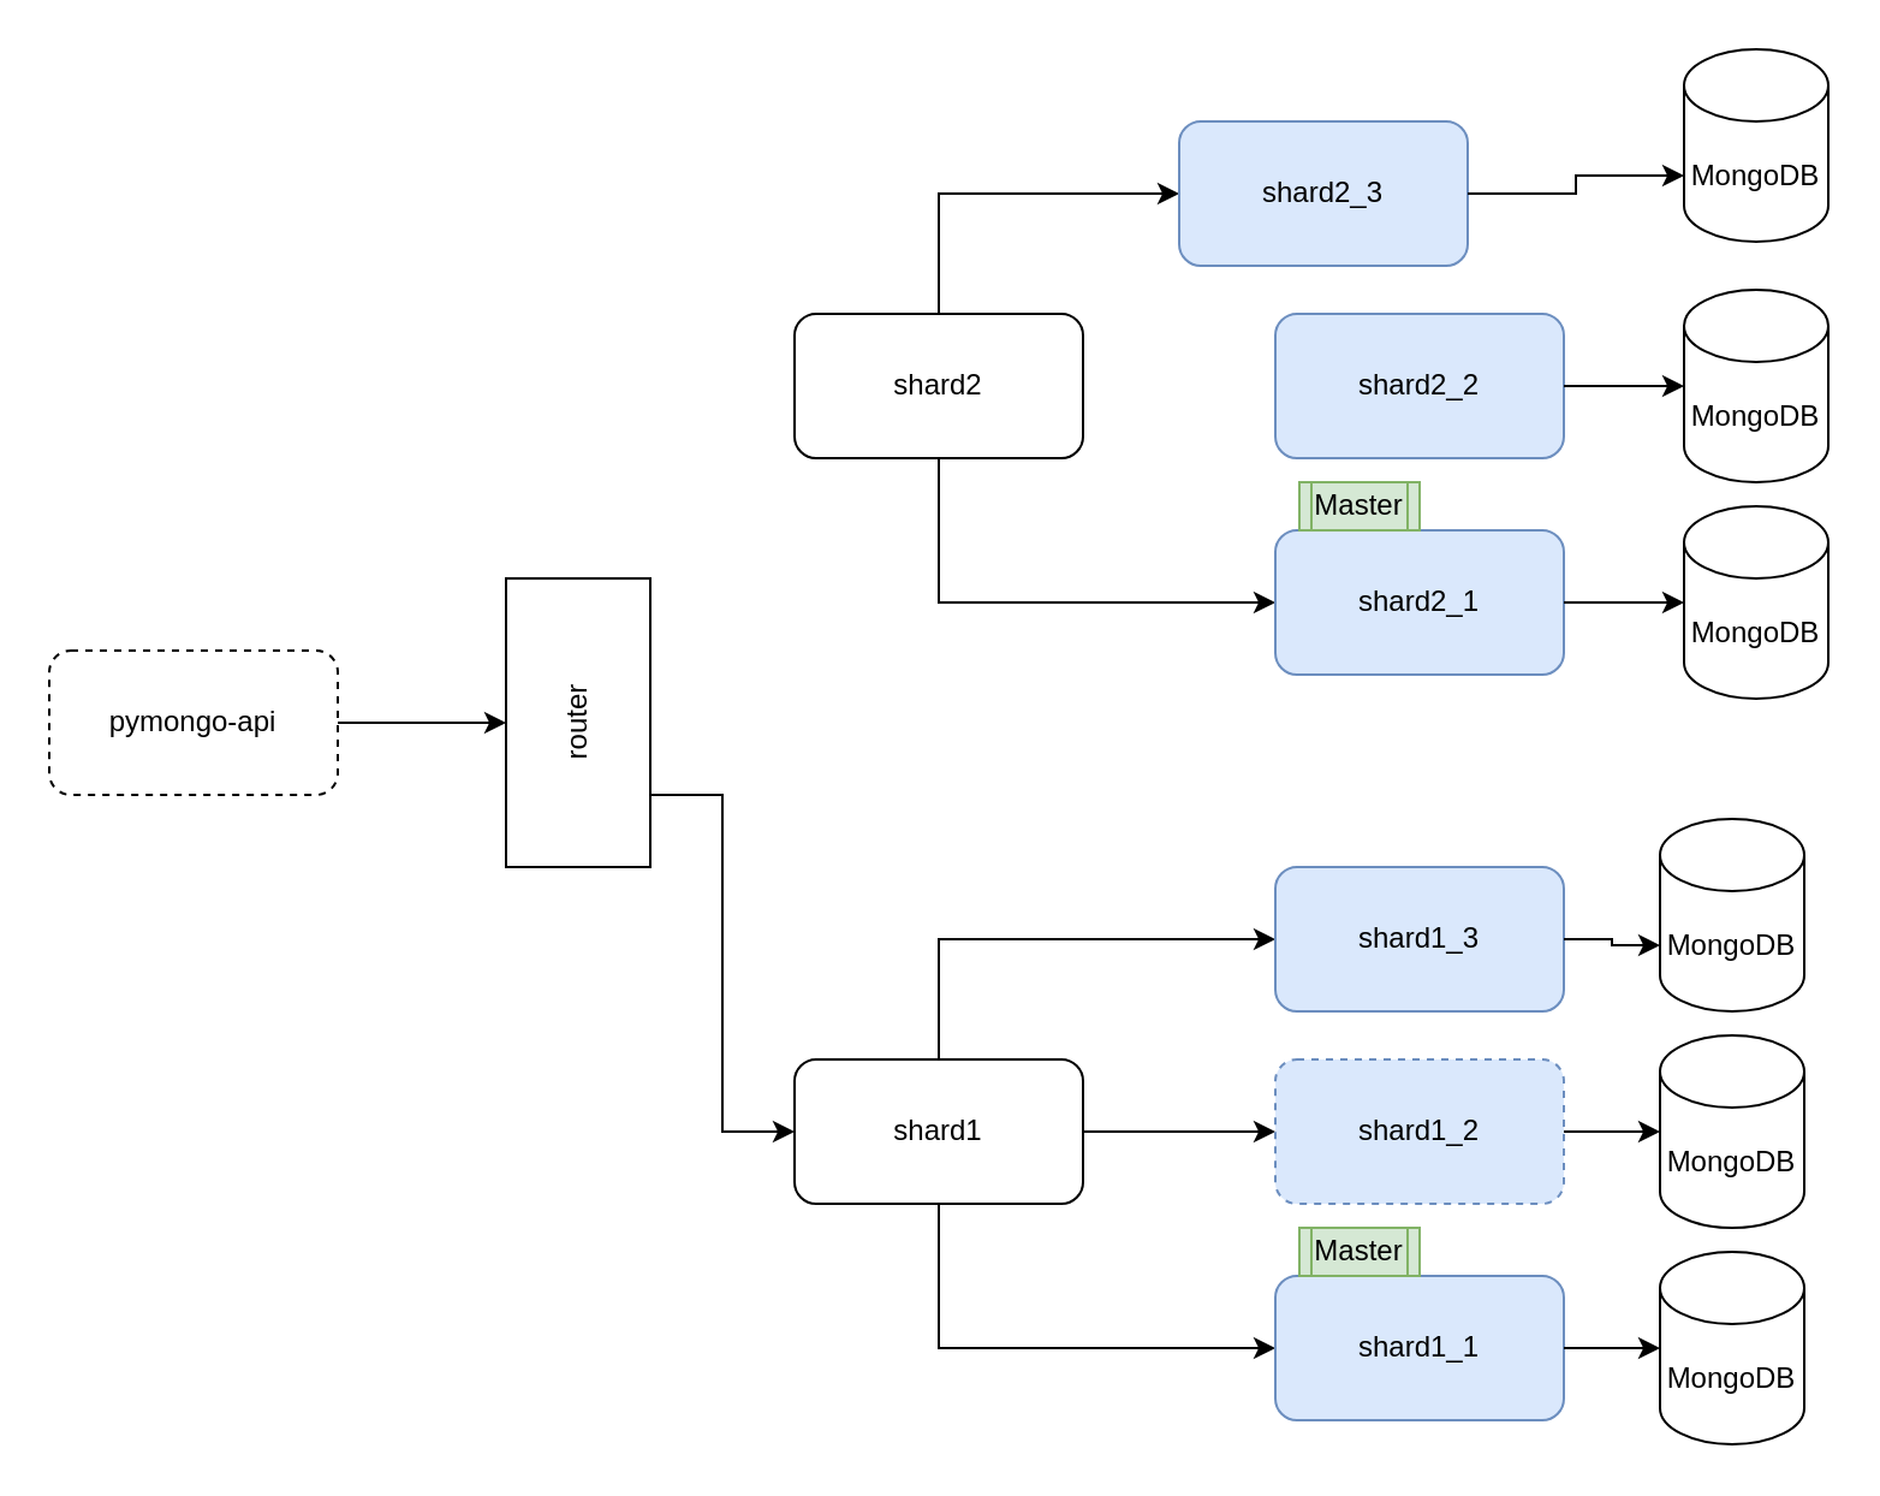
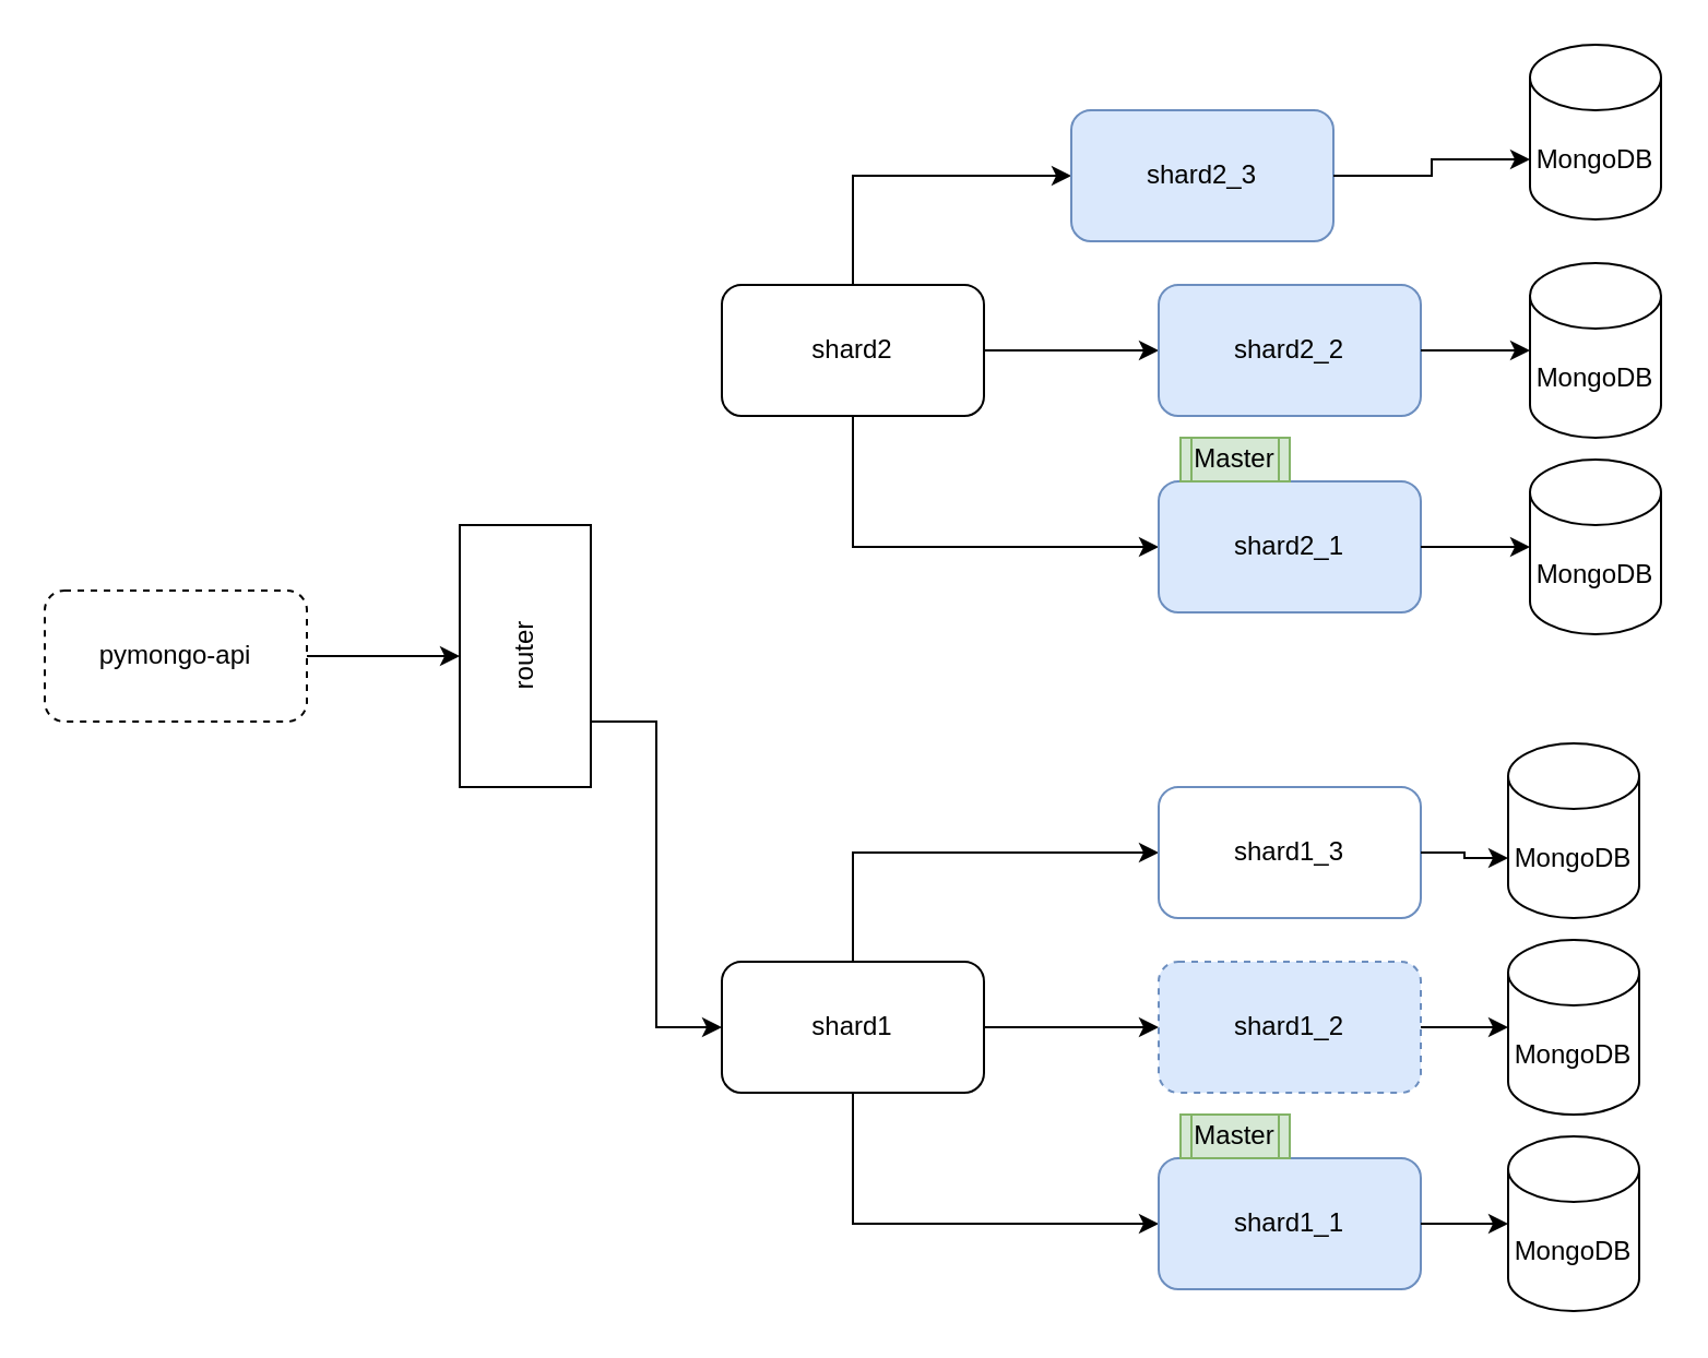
  <mxCell id="0" />
  <mxCell id="1" parent="0" />
  <mxCell id="2" value="MongoDB" style="shape=cylinder3;whiteSpace=wrap;html=1;boundedLbl=1;backgroundOutline=1;size=15;" parent="1" vertex="1"><mxGeometry x="700" y="210" width="60" height="80" as="geometry" /></mxCell>
  <mxCell id="3" style="edgeStyle=orthogonalEdgeStyle;rounded=0;orthogonalLoop=1;jettySize=auto;html=1;entryX=0.5;entryY=0;entryDx=0;entryDy=0;" parent="1" source="4" target="10" edge="1"><mxGeometry relative="1" as="geometry" /></mxCell>
  <mxCell id="4" value="pymongo-api" style="rounded=1;whiteSpace=wrap;html=1;dashed=1;" parent="1" vertex="1"><mxGeometry x="20" y="270" width="120" height="60" as="geometry" /></mxCell>
  <mxCell id="5" style="edgeStyle=orthogonalEdgeStyle;rounded=0;orthogonalLoop=1;jettySize=auto;html=1;" parent="1" source="8" target="11" edge="1"><mxGeometry relative="1" as="geometry" /></mxCell>
  <mxCell id="6" style="edgeStyle=orthogonalEdgeStyle;rounded=0;orthogonalLoop=1;jettySize=auto;html=1;entryX=0;entryY=0.5;entryDx=0;entryDy=0;" parent="1" source="8" target="12" edge="1"><mxGeometry relative="1" as="geometry"><Array as="points"><mxPoint x="390" y="390" /></Array></mxGeometry></mxCell>
  <mxCell id="7" style="edgeStyle=orthogonalEdgeStyle;rounded=0;orthogonalLoop=1;jettySize=auto;html=1;entryX=0;entryY=0.5;entryDx=0;entryDy=0;" parent="1" source="8" target="14" edge="1"><mxGeometry relative="1" as="geometry"><Array as="points"><mxPoint x="390" y="560" /></Array></mxGeometry></mxCell>
  <mxCell id="8" value="shard1" style="rounded=1;whiteSpace=wrap;html=1;" parent="1" vertex="1"><mxGeometry x="330" y="440" width="120" height="60" as="geometry" /></mxCell>
  <mxCell id="9" style="edgeStyle=orthogonalEdgeStyle;rounded=0;orthogonalLoop=1;jettySize=auto;html=1;exitX=0.25;exitY=1;exitDx=0;exitDy=0;entryX=0;entryY=0.5;entryDx=0;entryDy=0;" parent="1" source="10" target="8" edge="1"><mxGeometry relative="1" as="geometry" /></mxCell>
  <mxCell id="10" value="router" style="rounded=0;whiteSpace=wrap;html=1;rotation=-90;" parent="1" vertex="1"><mxGeometry x="180" y="270" width="120" height="60" as="geometry" /></mxCell>
  <mxCell id="11" value="shard1_2" style="rounded=1;whiteSpace=wrap;html=1;fillColor=#dae8fc;strokeColor=#6c8ebf;dashed=1;" parent="1" vertex="1"><mxGeometry x="530" y="440" width="120" height="60" as="geometry" /></mxCell>
- <mxCell id="12" value="shard1_3" style="rounded=1;whiteSpace=wrap;html=1;fillColor=#dae8fc;strokeColor=#6c8ebf;" parent="1" vertex="1"><mxGeometry x="530" y="360" width="120" height="60" as="geometry" /></mxCell>
+ <mxCell id="12" value="shard1_3" style="rounded=1;whiteSpace=wrap;html=1;fillColor=#ffffff;strokeColor=#6c8ebf;" parent="1" vertex="1"><mxGeometry x="530" y="360" width="120" height="60" as="geometry" /></mxCell>
  <mxCell id="13" value="" style="group" parent="1" vertex="1" connectable="0"><mxGeometry x="530" y="510" width="120" height="80" as="geometry" /></mxCell>
  <mxCell id="14" value="shard1_1" style="rounded=1;whiteSpace=wrap;html=1;fillColor=#dae8fc;strokeColor=#6c8ebf;" parent="13" vertex="1"><mxGeometry y="20" width="120" height="60" as="geometry" /></mxCell>
  <mxCell id="15" value="Master" style="shape=process;whiteSpace=wrap;html=1;backgroundOutline=1;fillColor=#d5e8d4;strokeColor=#82b366;" parent="13" vertex="1"><mxGeometry x="10" width="50" height="20" as="geometry" /></mxCell>
+ <mxCell id="16" style="edgeStyle=orthogonalEdgeStyle;rounded=0;orthogonalLoop=1;jettySize=auto;html=1;" parent="1" source="19" target="20" edge="1"><mxGeometry relative="1" as="geometry" /></mxCell>
  <mxCell id="17" style="edgeStyle=orthogonalEdgeStyle;rounded=0;orthogonalLoop=1;jettySize=auto;html=1;entryX=0;entryY=0.5;entryDx=0;entryDy=0;" parent="1" source="19" target="21" edge="1"><mxGeometry relative="1" as="geometry"><Array as="points"><mxPoint x="390" y="80" /></Array></mxGeometry></mxCell>
  <mxCell id="18" style="edgeStyle=orthogonalEdgeStyle;rounded=0;orthogonalLoop=1;jettySize=auto;html=1;entryX=0;entryY=0.5;entryDx=0;entryDy=0;" parent="1" source="19" target="23" edge="1"><mxGeometry relative="1" as="geometry"><Array as="points"><mxPoint x="390" y="250" /></Array></mxGeometry></mxCell>
  <mxCell id="19" value="shard2" style="rounded=1;whiteSpace=wrap;html=1;" parent="1" vertex="1"><mxGeometry x="330" y="130" width="120" height="60" as="geometry" /></mxCell>
  <mxCell id="20" value="shard2_2" style="rounded=1;whiteSpace=wrap;html=1;fillColor=#dae8fc;strokeColor=#6c8ebf;" parent="1" vertex="1"><mxGeometry x="530" y="130" width="120" height="60" as="geometry" /></mxCell>
  <mxCell id="21" value="shard2_3" style="rounded=1;whiteSpace=wrap;html=1;fillColor=#dae8fc;strokeColor=#6c8ebf;" parent="1" vertex="1"><mxGeometry x="490" y="50" width="120" height="60" as="geometry" /></mxCell>
  <mxCell id="22" value="" style="group" parent="1" vertex="1" connectable="0"><mxGeometry x="530" y="200" width="120" height="80" as="geometry" /></mxCell>
  <mxCell id="23" value="shard2_1" style="rounded=1;whiteSpace=wrap;html=1;fillColor=#dae8fc;strokeColor=#6c8ebf;" parent="22" vertex="1"><mxGeometry y="20" width="120" height="60" as="geometry" /></mxCell>
  <mxCell id="24" value="Master" style="shape=process;whiteSpace=wrap;html=1;backgroundOutline=1;fillColor=#d5e8d4;strokeColor=#82b366;" parent="22" vertex="1"><mxGeometry x="10" width="50" height="20" as="geometry" /></mxCell>
  <mxCell id="25" value="MongoDB" style="shape=cylinder3;whiteSpace=wrap;html=1;boundedLbl=1;backgroundOutline=1;size=15;" parent="1" vertex="1"><mxGeometry x="700" y="120" width="60" height="80" as="geometry" /></mxCell>
  <mxCell id="26" value="MongoDB" style="shape=cylinder3;whiteSpace=wrap;html=1;boundedLbl=1;backgroundOutline=1;size=15;" parent="1" vertex="1"><mxGeometry x="700" y="20" width="60" height="80" as="geometry" /></mxCell>
  <mxCell id="27" style="edgeStyle=orthogonalEdgeStyle;rounded=0;orthogonalLoop=1;jettySize=auto;html=1;entryX=0;entryY=0.5;entryDx=0;entryDy=0;entryPerimeter=0;" parent="1" source="20" target="25" edge="1"><mxGeometry relative="1" as="geometry" /></mxCell>
  <mxCell id="28" style="edgeStyle=orthogonalEdgeStyle;rounded=0;orthogonalLoop=1;jettySize=auto;html=1;entryX=0;entryY=0;entryDx=0;entryDy=52.5;entryPerimeter=0;" parent="1" source="21" target="26" edge="1"><mxGeometry relative="1" as="geometry" /></mxCell>
  <mxCell id="29" style="edgeStyle=orthogonalEdgeStyle;rounded=0;orthogonalLoop=1;jettySize=auto;html=1;entryX=0;entryY=0.5;entryDx=0;entryDy=0;entryPerimeter=0;" parent="1" source="23" target="2" edge="1"><mxGeometry relative="1" as="geometry" /></mxCell>
  <mxCell id="30" value="MongoDB" style="shape=cylinder3;whiteSpace=wrap;html=1;boundedLbl=1;backgroundOutline=1;size=15;" parent="1" vertex="1"><mxGeometry x="690" y="340" width="60" height="80" as="geometry" /></mxCell>
  <mxCell id="31" value="MongoDB" style="shape=cylinder3;whiteSpace=wrap;html=1;boundedLbl=1;backgroundOutline=1;size=15;" parent="1" vertex="1"><mxGeometry x="690" y="430" width="60" height="80" as="geometry" /></mxCell>
  <mxCell id="32" value="MongoDB" style="shape=cylinder3;whiteSpace=wrap;html=1;boundedLbl=1;backgroundOutline=1;size=15;" parent="1" vertex="1"><mxGeometry x="690" y="520" width="60" height="80" as="geometry" /></mxCell>
  <mxCell id="33" style="edgeStyle=orthogonalEdgeStyle;rounded=0;orthogonalLoop=1;jettySize=auto;html=1;entryX=0;entryY=0;entryDx=0;entryDy=52.5;entryPerimeter=0;" parent="1" source="12" target="30" edge="1"><mxGeometry relative="1" as="geometry" /></mxCell>
  <mxCell id="34" style="edgeStyle=orthogonalEdgeStyle;rounded=0;orthogonalLoop=1;jettySize=auto;html=1;entryX=0;entryY=0.5;entryDx=0;entryDy=0;entryPerimeter=0;" parent="1" source="11" target="31" edge="1"><mxGeometry relative="1" as="geometry" /></mxCell>
  <mxCell id="35" style="edgeStyle=orthogonalEdgeStyle;rounded=0;orthogonalLoop=1;jettySize=auto;html=1;entryX=0;entryY=0.5;entryDx=0;entryDy=0;entryPerimeter=0;" parent="1" source="14" target="32" edge="1"><mxGeometry relative="1" as="geometry" /></mxCell>
